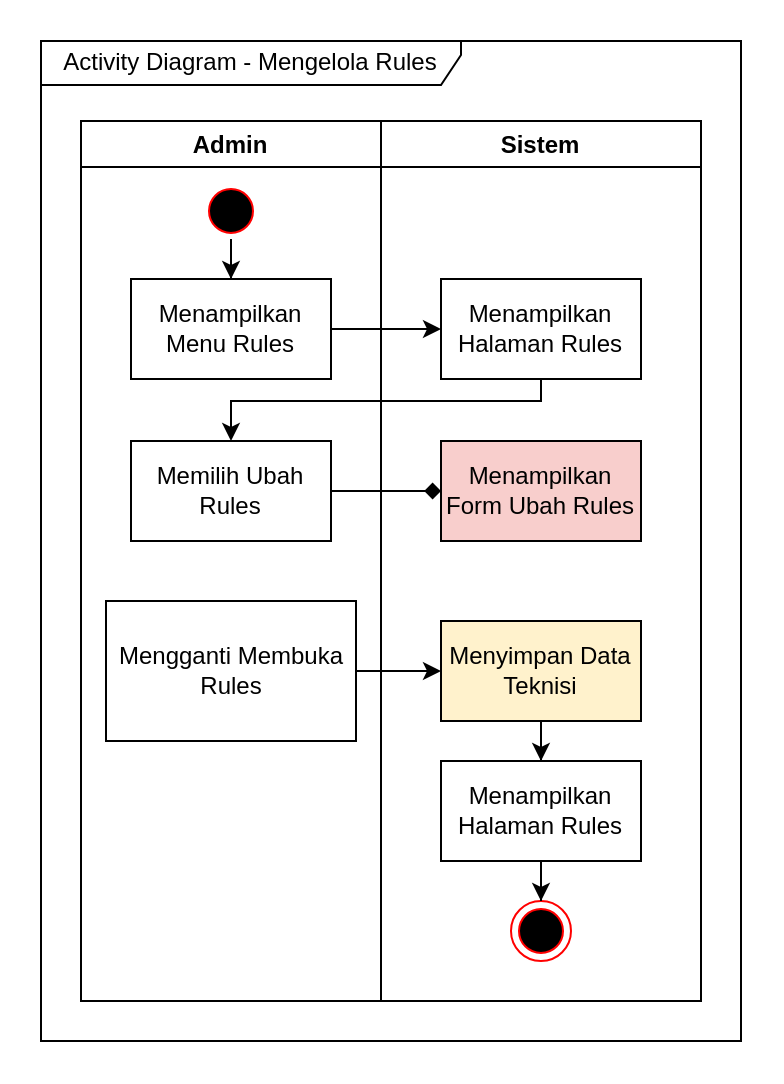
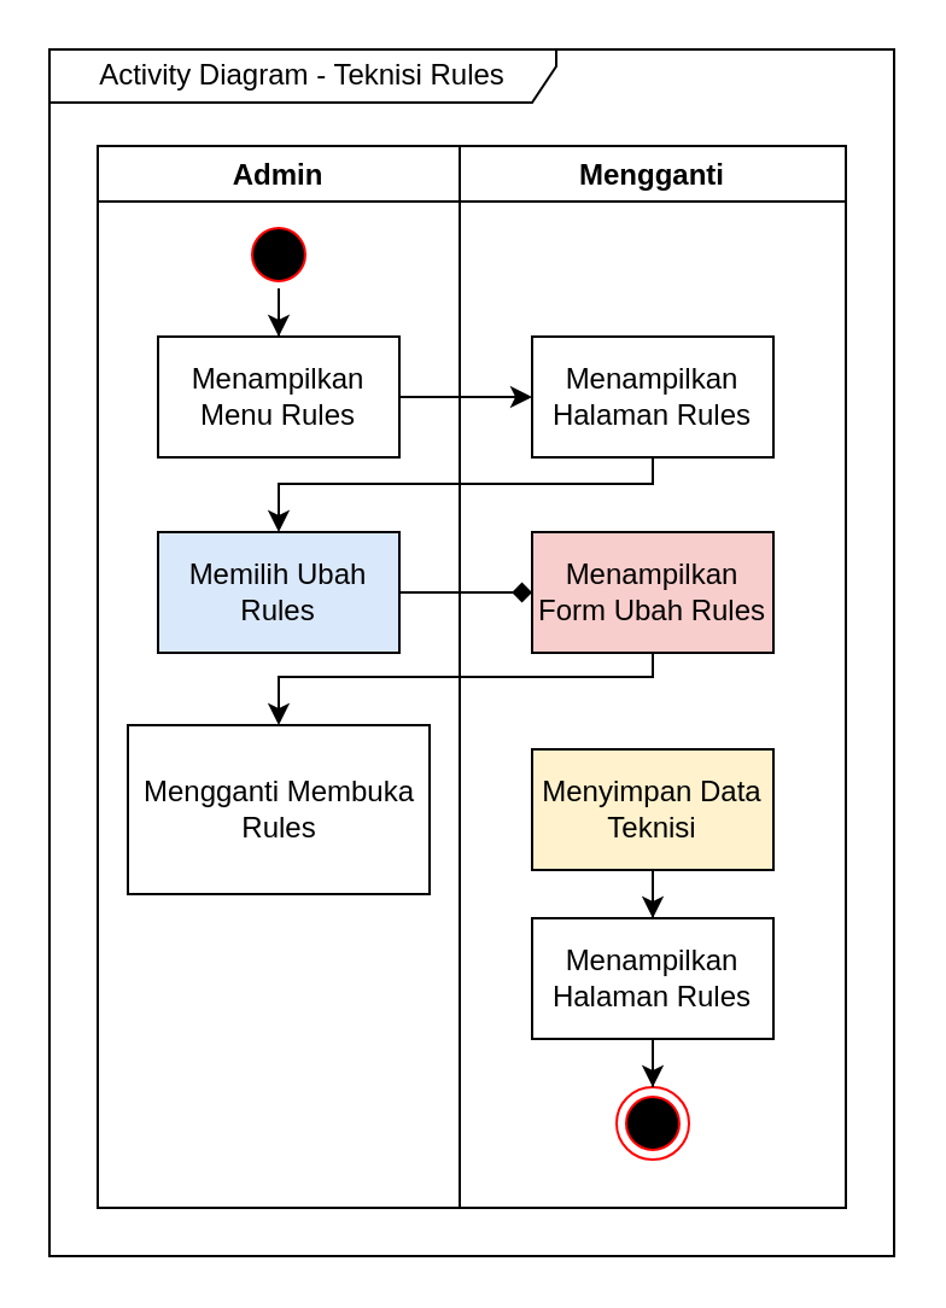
  <mxCell id="0" />
  <mxCell id="1" parent="0" />
  <mxCell id="2" value="Admin" style="swimlane;" parent="1" vertex="1"><mxGeometry x="40" y="60" width="150" height="440" as="geometry" /></mxCell>
- <mxCell id="3" value="Activity Diagram - Mengelola Rules" style="shape=umlFrame;whiteSpace=wrap;html=1;pointerEvents=0;width=210;height=22;" parent="1" vertex="1"><mxGeometry x="20" y="20" width="350" height="500" as="geometry" /></mxCell>
+ <mxCell id="3" value="Activity Diagram - Teknisi Rules" style="shape=umlFrame;whiteSpace=wrap;html=1;pointerEvents=0;width=210;height=22;" parent="1" vertex="1"><mxGeometry x="20" y="20" width="350" height="500" as="geometry" /></mxCell>
  <mxCell id="4" style="edgeStyle=orthogonalEdgeStyle;rounded=0;orthogonalLoop=1;jettySize=auto;html=1;entryX=0.5;entryY=0;entryDx=0;entryDy=0;" parent="1" source="5" target="7" edge="1"><mxGeometry relative="1" as="geometry" /></mxCell>
  <mxCell id="5" value="" style="ellipse;html=1;shape=startState;fillColor=#000000;strokeColor=#ff0000;" parent="1" vertex="1"><mxGeometry x="100" y="90" width="30" height="30" as="geometry" /></mxCell>
  <mxCell id="6" style="edgeStyle=orthogonalEdgeStyle;rounded=0;orthogonalLoop=1;jettySize=auto;html=1;entryX=0;entryY=0.5;entryDx=0;entryDy=0;" parent="1" source="7" target="9" edge="1"><mxGeometry relative="1" as="geometry" /></mxCell>
  <mxCell id="7" value="Menampilkan Menu Rules" style="html=1;dashed=0;whiteSpace=wrap;" parent="1" vertex="1"><mxGeometry x="65" y="139" width="100" height="50" as="geometry" /></mxCell>
- <mxCell id="8" value="Sistem" style="swimlane;" parent="1" vertex="1"><mxGeometry x="190" y="60" width="160" height="440" as="geometry" /></mxCell>
+ <mxCell id="8" value="Mengganti" style="swimlane;" parent="1" vertex="1"><mxGeometry x="190" y="60" width="160" height="440" as="geometry" /></mxCell>
  <mxCell id="9" value="Menampilkan Halaman Rules" style="html=1;dashed=0;whiteSpace=wrap;" parent="8" vertex="1"><mxGeometry x="30" y="79" width="100" height="50" as="geometry" /></mxCell>
  <mxCell id="10" value="Menampilkan Form Ubah Rules" style="html=1;dashed=0;whiteSpace=wrap;fillColor=#f8cecc;" parent="8" vertex="1"><mxGeometry x="30" y="160" width="100" height="50" as="geometry" /></mxCell>
  <mxCell id="11" value="" style="ellipse;html=1;shape=endState;fillColor=#000000;strokeColor=#ff0000;" parent="8" vertex="1"><mxGeometry x="65" y="390" width="30" height="30" as="geometry" /></mxCell>
  <mxCell id="12" value="Menyimpan Data Teknisi" style="html=1;dashed=0;whiteSpace=wrap;fillColor=#fff2cc;" parent="8" vertex="1"><mxGeometry x="30" y="250" width="100" height="50" as="geometry" /></mxCell>
  <mxCell id="13" style="edgeStyle=orthogonalEdgeStyle;rounded=0;orthogonalLoop=1;jettySize=auto;html=1;entryX=0.5;entryY=0;entryDx=0;entryDy=0;" parent="8" source="12" target="15" edge="1"><mxGeometry relative="1" as="geometry"><mxPoint x="80" y="330" as="targetPoint" /></mxGeometry></mxCell>
  <mxCell id="14" style="edgeStyle=orthogonalEdgeStyle;rounded=0;orthogonalLoop=1;jettySize=auto;html=1;entryX=0.5;entryY=0;entryDx=0;entryDy=0;" parent="8" source="15" target="11" edge="1"><mxGeometry relative="1" as="geometry" /></mxCell>
  <mxCell id="15" value="Menampilkan Halaman Rules" style="html=1;dashed=0;whiteSpace=wrap;" parent="8" vertex="1"><mxGeometry x="30" y="320" width="100" height="50" as="geometry" /></mxCell>
  <mxCell id="16" style="edgeStyle=orthogonalEdgeStyle;rounded=0;orthogonalLoop=1;jettySize=auto;html=1;entryX=0;entryY=0.5;entryDx=0;entryDy=0;endArrow=diamond;" parent="1" source="17" target="10" edge="1"><mxGeometry relative="1" as="geometry" /></mxCell>
- <mxCell id="17" value="Memilih Ubah Rules" style="html=1;dashed=0;whiteSpace=wrap;" parent="1" vertex="1"><mxGeometry x="65" y="220" width="100" height="50" as="geometry" /></mxCell>
+ <mxCell id="17" value="Memilih Ubah Rules" style="html=1;dashed=0;whiteSpace=wrap;fillColor=#dae8fc;" parent="1" vertex="1"><mxGeometry x="65" y="220" width="100" height="50" as="geometry" /></mxCell>
  <mxCell id="18" style="edgeStyle=orthogonalEdgeStyle;rounded=0;orthogonalLoop=1;jettySize=auto;html=1;entryX=0.5;entryY=0;entryDx=0;entryDy=0;exitX=0.5;exitY=1;exitDx=0;exitDy=0;" parent="1" source="9" target="17" edge="1"><mxGeometry relative="1" as="geometry"><Array as="points"><mxPoint x="270" y="200" /><mxPoint x="115" y="200" /></Array></mxGeometry></mxCell>
- <mxCell id="19" style="edgeStyle=orthogonalEdgeStyle;rounded=0;orthogonalLoop=1;jettySize=auto;html=1;entryX=0;entryY=0.5;entryDx=0;entryDy=0;" parent="1" source="20" target="12" edge="1"><mxGeometry relative="1" as="geometry" /></mxCell>
  <mxCell id="20" value="Mengganti Membuka Rules" style="html=1;dashed=0;whiteSpace=wrap;" parent="1" vertex="1"><mxGeometry x="52.5" y="300" width="125" height="70" as="geometry" /></mxCell>
+ <mxCell id="21" style="edgeStyle=orthogonalEdgeStyle;rounded=0;orthogonalLoop=1;jettySize=auto;html=1;entryX=0.5;entryY=0;entryDx=0;entryDy=0;exitX=0.5;exitY=1;exitDx=0;exitDy=0;" parent="1" source="10" target="20" edge="1"><mxGeometry relative="1" as="geometry"><Array as="points"><mxPoint x="270" y="280" /><mxPoint x="115" y="280" /></Array></mxGeometry></mxCell>
